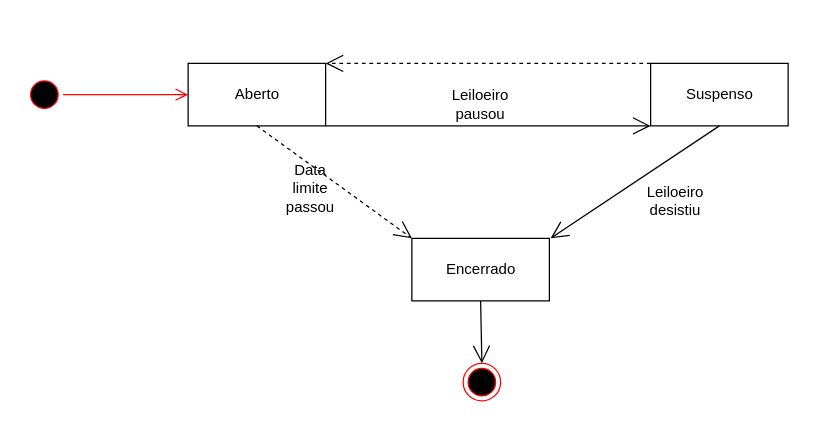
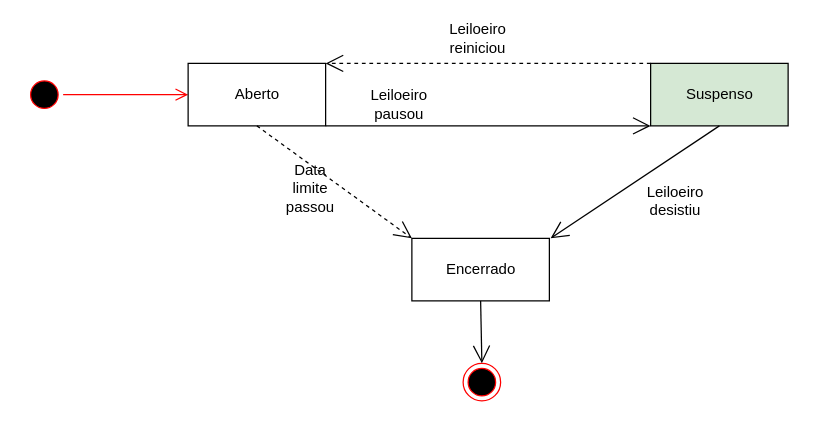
  <mxCell id="0" />
  <mxCell id="1" parent="0" />
  <mxCell id="2" value="" style="ellipse;html=1;shape=startState;fillColor=#000000;strokeColor=#ff0000;" vertex="1" parent="1"><mxGeometry x="20" y="60" width="30" height="30" as="geometry" /></mxCell>
  <mxCell id="3" value="" style="edgeStyle=orthogonalEdgeStyle;html=1;verticalAlign=bottom;endArrow=open;endSize=8;strokeColor=#ff0000;entryX=0;entryY=0.5;entryDx=0;entryDy=0;" edge="1" source="2" parent="1" target="4"><mxGeometry relative="1" as="geometry"><mxPoint x="150" y="75" as="targetPoint" /></mxGeometry></mxCell>
  <mxCell id="4" value="Aberto" style="html=1;" vertex="1" parent="1"><mxGeometry x="150" y="50" width="110" height="50" as="geometry" /></mxCell>
- <mxCell id="5" value="Suspenso" style="html=1;" vertex="1" parent="1"><mxGeometry x="520" y="50" width="110" height="50" as="geometry" /></mxCell>
+ <mxCell id="5" value="Suspenso" style="html=1;fillColor=#d5e8d4;" vertex="1" parent="1"><mxGeometry x="520" y="50" width="110" height="50" as="geometry" /></mxCell>
  <mxCell id="6" value="" style="endArrow=open;endFill=1;endSize=12;html=1;exitX=1;exitY=0.5;exitDx=0;exitDy=0;entryX=0;entryY=0.5;entryDx=0;entryDy=0;" edge="1" parent="1"><mxGeometry width="160" relative="1" as="geometry"><mxPoint x="260" y="100" as="sourcePoint" /><mxPoint x="520" y="100" as="targetPoint" /></mxGeometry></mxCell>
- <mxCell id="7" value="Leiloeiro pausou" style="text;html=1;strokeColor=none;fillColor=none;align=center;verticalAlign=middle;whiteSpace=wrap;rounded=0;" vertex="1" parent="1"><mxGeometry x="364" y="73" width="40" height="20" as="geometry" /></mxCell>
+ <mxCell id="7" value="Leiloeiro pausou" style="text;html=1;strokeColor=none;fillColor=none;align=center;verticalAlign=middle;whiteSpace=wrap;rounded=0;" vertex="1" parent="1"><mxGeometry x="299" y="73" width="40" height="20" as="geometry" /></mxCell>
  <mxCell id="8" value="" style="endArrow=open;endFill=1;endSize=12;html=1;entryX=1;entryY=0;entryDx=0;entryDy=0;exitX=0;exitY=0;exitDx=0;exitDy=0;dashed=1;" edge="1" parent="1" source="5" target="4"><mxGeometry width="160" relative="1" as="geometry"><mxPoint x="320" y="110" as="sourcePoint" /><mxPoint x="480" y="110" as="targetPoint" /></mxGeometry></mxCell>
+ <mxCell id="9" value="Leiloeiro reiniciou" style="text;html=1;strokeColor=none;fillColor=none;align=center;verticalAlign=middle;whiteSpace=wrap;rounded=0;" vertex="1" parent="1"><mxGeometry x="362" y="20" width="40" height="20" as="geometry" /></mxCell>
  <mxCell id="10" value="Encerrado" style="html=1;" vertex="1" parent="1"><mxGeometry x="329" y="190" width="110" height="50" as="geometry" /></mxCell>
  <mxCell id="11" value="" style="endArrow=open;endFill=1;endSize=12;html=1;exitX=0.5;exitY=1;exitDx=0;exitDy=0;entryX=0;entryY=0;entryDx=0;entryDy=0;dashed=1;" edge="1" parent="1" source="4" target="10"><mxGeometry width="160" relative="1" as="geometry"><mxPoint x="320" y="110" as="sourcePoint" /><mxPoint x="480" y="110" as="targetPoint" /></mxGeometry></mxCell>
  <mxCell id="12" value="Data limite passou" style="text;html=1;strokeColor=none;fillColor=none;align=center;verticalAlign=middle;whiteSpace=wrap;rounded=0;" vertex="1" parent="1"><mxGeometry x="228" y="140" width="40" height="20" as="geometry" /></mxCell>
  <mxCell id="13" value="" style="endArrow=open;endFill=1;endSize=12;html=1;exitX=0.5;exitY=1;exitDx=0;exitDy=0;" edge="1" parent="1" source="5"><mxGeometry width="160" relative="1" as="geometry"><mxPoint x="320" y="110" as="sourcePoint" /><mxPoint x="440" y="190" as="targetPoint" /></mxGeometry></mxCell>
  <mxCell id="14" value="Leiloeiro desistiu" style="text;html=1;strokeColor=none;fillColor=none;align=center;verticalAlign=middle;whiteSpace=wrap;rounded=0;" vertex="1" parent="1"><mxGeometry x="520" y="150" width="40" height="20" as="geometry" /></mxCell>
  <mxCell id="15" value="" style="ellipse;html=1;shape=endState;fillColor=#000000;strokeColor=#ff0000;" vertex="1" parent="1"><mxGeometry x="370" y="290" width="30" height="30" as="geometry" /></mxCell>
  <mxCell id="16" value="" style="endArrow=open;endFill=1;endSize=12;html=1;entryX=0.5;entryY=0;entryDx=0;entryDy=0;exitX=0.5;exitY=1;exitDx=0;exitDy=0;" edge="1" parent="1" source="10" target="15"><mxGeometry width="160" relative="1" as="geometry"><mxPoint x="320" y="110" as="sourcePoint" /><mxPoint x="480" y="110" as="targetPoint" /></mxGeometry></mxCell>
